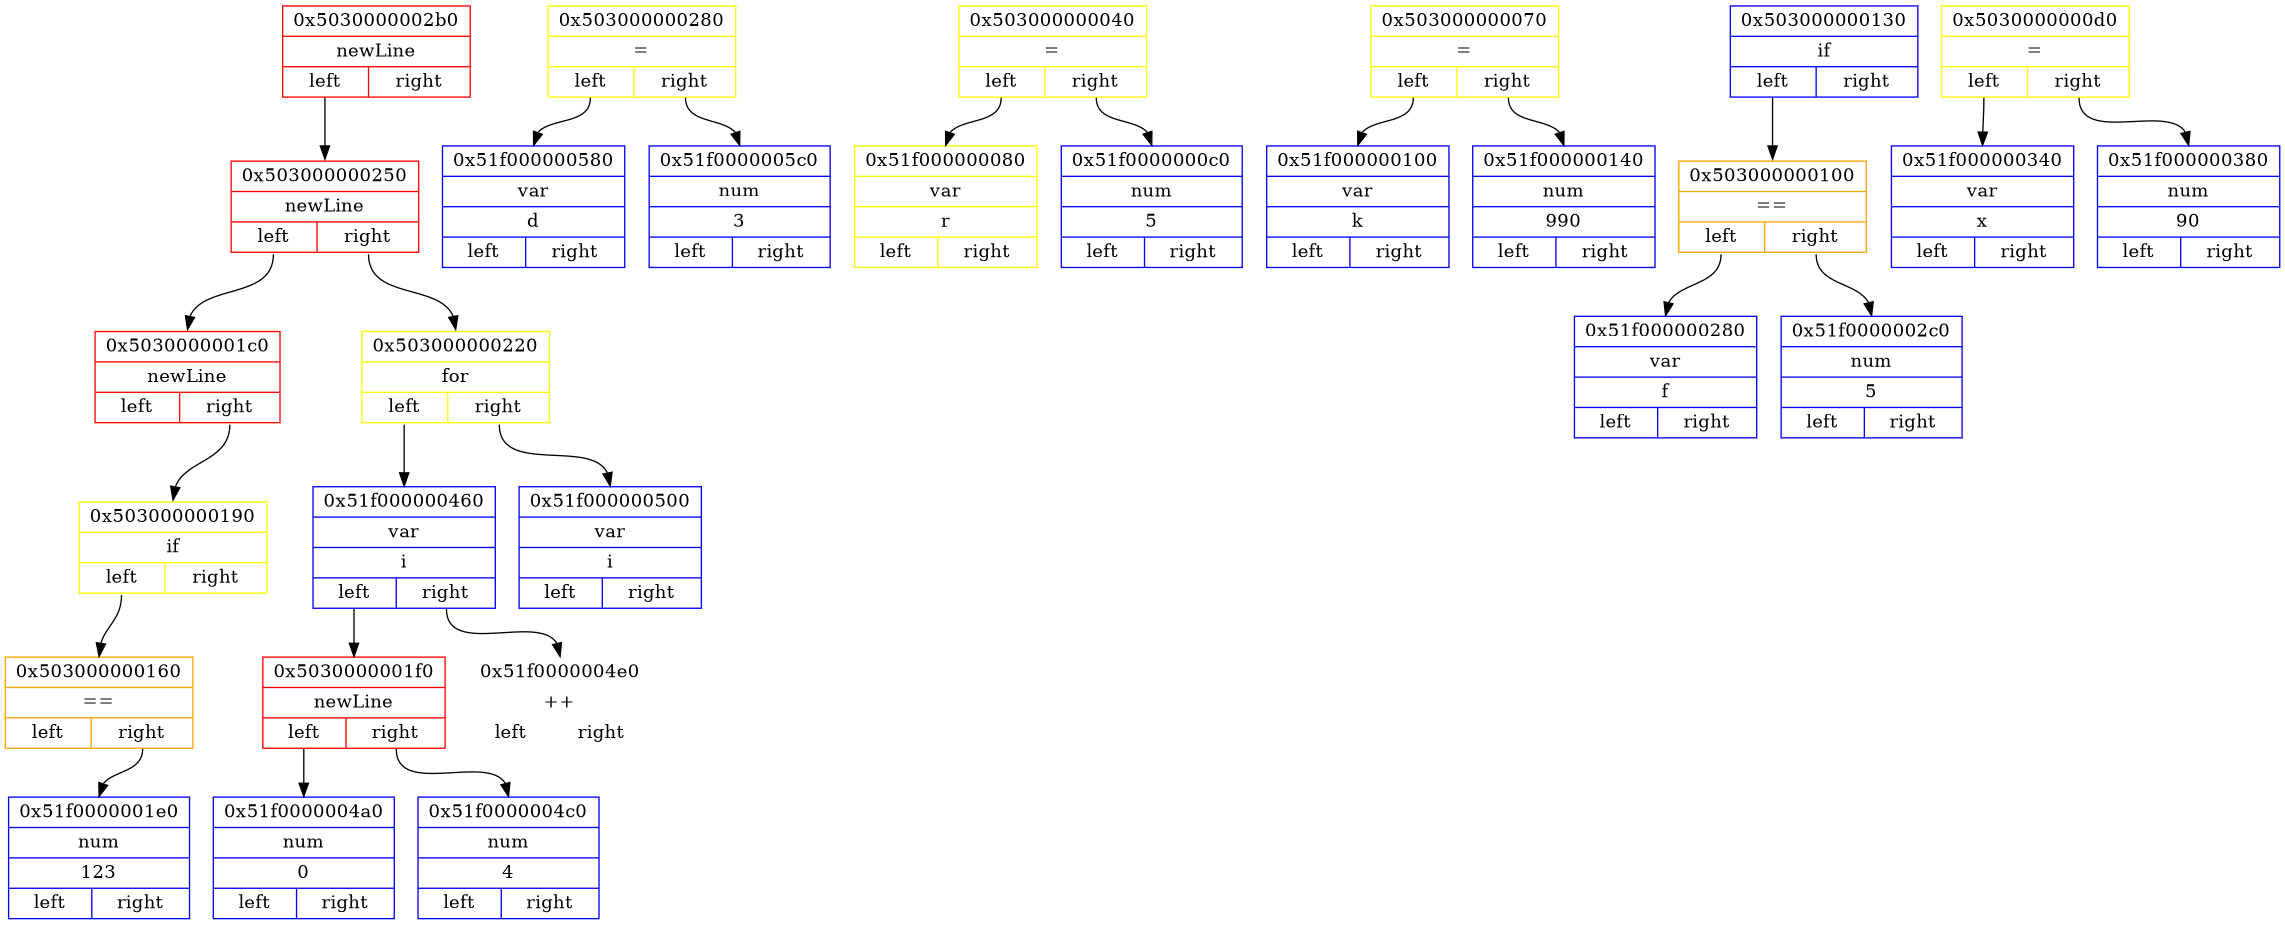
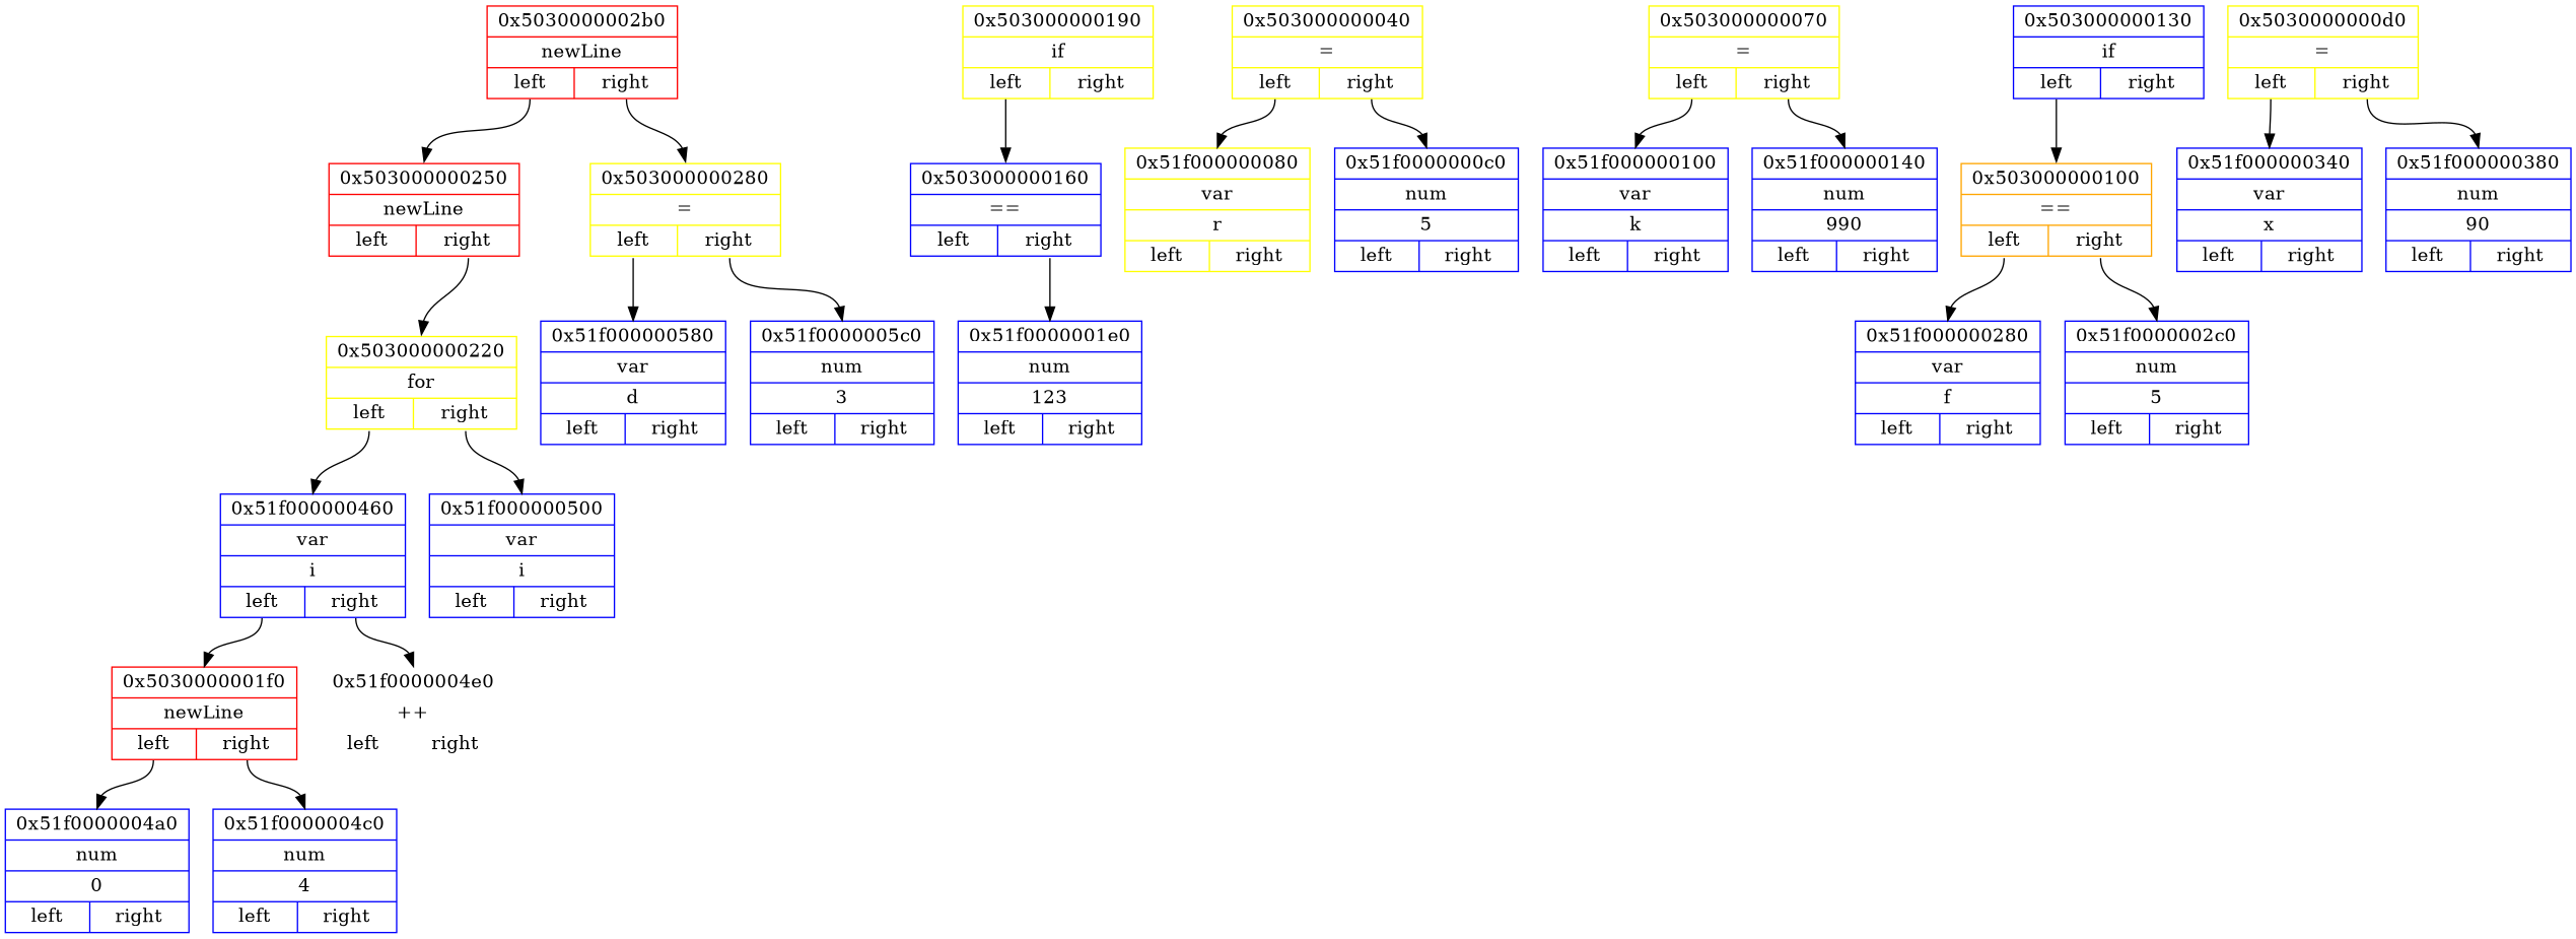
  digraph {
    rankdir=HR
    node [color=blue rank=6 shape=record]
    edge [color=black headport=n]
    n1 [color=red label="{ 0x5030000002b0 | newLine | {<n0x5030000002b0_l> left | <n0x5030000002b0_r> right}} " rank=1]
    n2 [color=red label="{ 0x503000000250 | newLine | {<n0x503000000250_l> left | <n0x503000000250_r> right}} " rank=2]
    n3 [color=yellow label="{ 0x503000000280 | = | {<n0x503000000280_l> left | <n0x503000000280_r> right}} " rank=3]
-   n4 [color=red label="{ 0x5030000001c0 | newLine | {<n0x5030000001c0_l> left | <n0x5030000001c0_r> right}} " rank=3]
    n5 [color=yellow label="{ 0x503000000220 | for | {<n0x503000000220_l> left | <n0x503000000220_r> right}} " rank=4]
    n6 [label="{ 0x51f000000580 | var | d | {<n0x51f000000580_l> left | <n0x51f000000580_r> right}} " rank=4]
    n7 [label="{ 0x51f0000005c0 | num | 3 | {<n0x51f0000005c0_l> left | <n0x51f0000005c0_r> right}} " rank=5]
    n8 [color=yellow label="{ 0x503000000190 | if | {<n0x503000000190_l> left | <n0x503000000190_r> right}} " rank=5]
    n9 [label="{ 0x51f000000460 | var | i | {<n0x51f000000460_l> left | <n0x51f000000460_r> right}} " rank=5]
    n10 [label="{ 0x51f000000500 | var | i | {<n0x51f000000500_l> left | <n0x51f000000500_r> right}} "]
-   n11 [color=orange label="{ 0x503000000160 | == | {<n0x503000000160_l> left | <n0x503000000160_r> right}} "]
+   n11 [label="{ 0x503000000160 | == | {<n0x503000000160_l> left | <n0x503000000160_r> right}} "]
    n12 [color=yellow label="{ 0x503000000040 | = | {<n0x503000000040_l> left | <n0x503000000040_r> right}} " rank=5]
    n13 [color=yellow label="{ 0x51f000000080 | var | r | {<n0x51f000000080_l> left | <n0x51f000000080_r> right}} "]
    n14 [label="{ 0x51f0000000c0 | num | 5 | {<n0x51f0000000c0_l> left | <n0x51f0000000c0_r> right}} " rank=7]
    n15 [color=yellow label="{ 0x503000000070 | = | {<n0x503000000070_l> left | <n0x503000000070_r> right}} "]
    n16 [label="{ 0x51f000000100 | var | k | {<n0x51f000000100_l> left | <n0x51f000000100_r> right}} " rank=7]
    n17 [label="{ 0x51f000000140 | num | 990 | {<n0x51f000000140_l> left | <n0x51f000000140_r> right}} " rank=8]
    n18 [label="{ 0x51f0000001e0 | num | 123 | {<n0x51f0000001e0_l> left | <n0x51f0000001e0_r> right}} " rank=8]
    n19 [label="{ 0x503000000130 | if | {<n0x503000000130_l> left | <n0x503000000130_r> right}} " rank=7]
    n20 [color=orange label="{ 0x503000000100 | == | {<n0x503000000100_l> left | <n0x503000000100_r> right}} " rank=8]
    n21 [label="{ 0x51f000000280 | var | f | {<n0x51f000000280_l> left | <n0x51f000000280_r> right}} " rank=9]
    n22 [label="{ 0x51f0000002c0 | num | 5 | {<n0x51f0000002c0_l> left | <n0x51f0000002c0_r> right}} " rank=10]
    n23 [color=yellow label="{ 0x5030000000d0 | = | {<n0x5030000000d0_l> left | <n0x5030000000d0_r> right}} " rank=9]
    n24 [label="{ 0x51f000000340 | var | x | {<n0x51f000000340_l> left | <n0x51f000000340_r> right}} " rank=10]
    n25 [label="{ 0x51f000000380 | num | 90 | {<n0x51f000000380_l> left | <n0x51f000000380_r> right}} " rank=11]
    n26 [color=red label="{ 0x5030000001f0 | newLine | {<n0x5030000001f0_l> left | <n0x5030000001f0_r> right}} "]
    n27 [color=white label="{ 0x51f0000004e0 | ++ | {<n0x51f0000004e0_l> left | <n0x51f0000004e0_r> right}} " rank=7]
    n28 [label="{ 0x51f0000004a0 | num | 0 | {<n0x51f0000004a0_l> left | <n0x51f0000004a0_r> right}} " rank=7]
    n29 [label="{ 0x51f0000004c0 | num | 4 | {<n0x51f0000004c0_l> left | <n0x51f0000004c0_r> right}} " rank=8]
    n1 -> n2 [tailport="n0x5030000002b0_l:s"]
-   n2 -> n4 [tailport="n0x503000000250_l:s"]
+   n1 -> n3 [tailport="n0x5030000002b0_r:s"]
    n2 -> n5 [tailport="n0x503000000250_r:s"]
    n3 -> n6 [tailport="n0x503000000280_l:s"]
    n3 -> n7 [tailport="n0x503000000280_r:s"]
-   n4 -> n8 [tailport="n0x5030000001c0_r:s"]
    n5 -> n9 [tailport="n0x503000000220_l:s"]
    n5 -> n10 [tailport="n0x503000000220_r:s"]
    n8 -> n11 [tailport="n0x503000000190_l:s"]
    n9 -> n26 [tailport="n0x51f000000460_l:s"]
    n9 -> n27 [tailport="n0x51f000000460_r:s"]
    n11 -> n18 [tailport="n0x503000000160_r:s"]
    n12 -> n13 [tailport="n0x503000000040_l:s"]
    n12 -> n14 [tailport="n0x503000000040_r:s"]
    n15 -> n16 [tailport="n0x503000000070_l:s"]
    n15 -> n17 [tailport="n0x503000000070_r:s"]
    n19 -> n20 [tailport="n0x503000000130_l:s"]
    n20 -> n21 [tailport="n0x503000000100_l:s"]
    n20 -> n22 [tailport="n0x503000000100_r:s"]
    n23 -> n24 [tailport="n0x5030000000d0_l:s"]
    n23 -> n25 [tailport="n0x5030000000d0_r:s"]
    n26 -> n28 [tailport="n0x5030000001f0_l:s"]
    n26 -> n29 [tailport="n0x5030000001f0_r:s"]
  }
